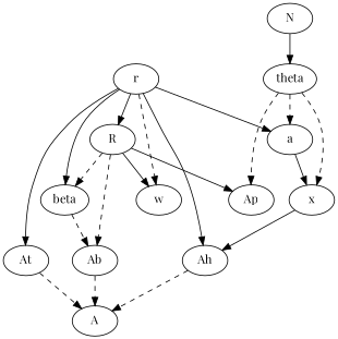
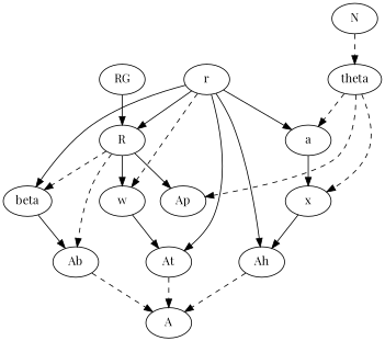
  digraph {
    fontname="Playfair Display"
    node [fontname="Playfair Display"]
    edge [fontname="Playfair Display" style=solid]
+   RG
    R
    w
    beta
    Ab
    Ap
    At
    A
    r
    a
    Ah
    x
    N
    theta
+   RG -> R
    R -> w
    R -> beta [style=dashed]
    R -> Ab [style=dashed]
    R -> Ap
-   beta -> Ab [style=dashed]
+   w -> At
+   beta -> Ab
    Ab -> A [style=dashed]
    At -> A [style=dashed]
    r -> R
    r -> w [style=dashed]
    r -> beta
    r -> At
    r -> a
    r -> Ah
    a -> x
    Ah -> A [style=dashed]
    x -> Ah
-   N -> theta
+   N -> theta [style=dashed]
    theta -> Ap [style=dashed]
    theta -> a [style=dashed]
    theta -> x [style=dashed]
  }
